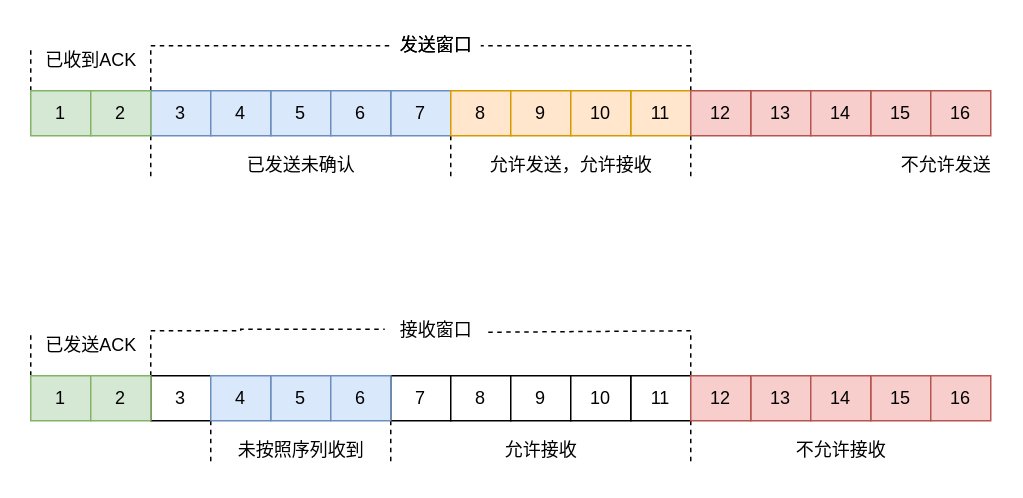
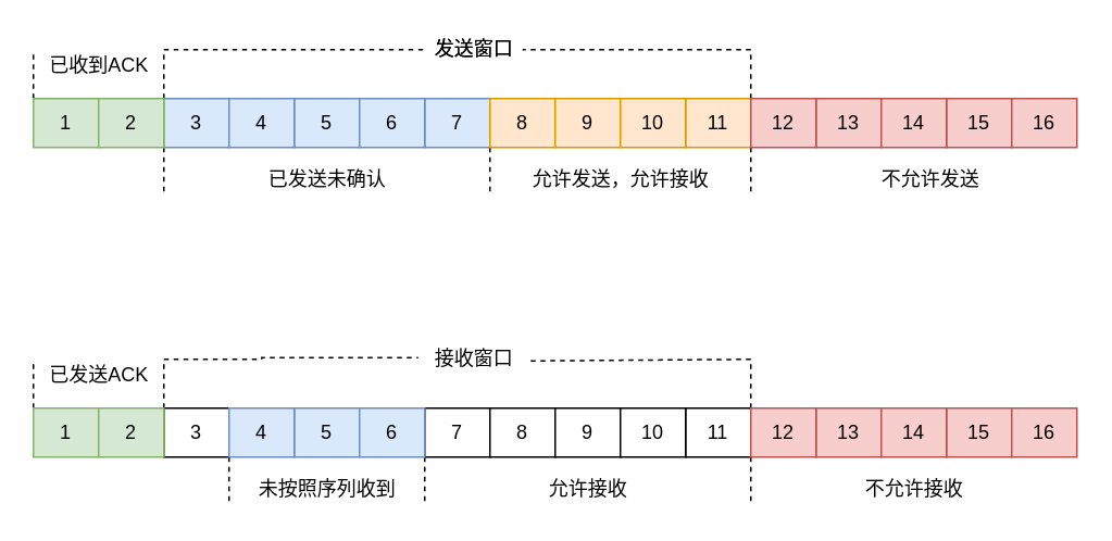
  <mxCell id="0" />
  <mxCell id="1" parent="0" />
  <mxCell id="2" style="edgeStyle=orthogonalEdgeStyle;rounded=0;orthogonalLoop=1;jettySize=auto;html=1;exitX=0;exitY=0;exitDx=0;exitDy=0;dashed=1;endArrow=none;endFill=0;" edge="1" parent="1" source="3"><mxGeometry relative="1" as="geometry"><mxPoint x="20" y="30" as="targetPoint" /></mxGeometry></mxCell>
  <mxCell id="3" value="1" style="rounded=0;whiteSpace=wrap;html=1;fillColor=#d5e8d4;strokeColor=#82b366;" vertex="1" parent="1"><mxGeometry x="20" y="60" width="40" height="30" as="geometry" /></mxCell>
  <mxCell id="4" style="edgeStyle=orthogonalEdgeStyle;rounded=0;orthogonalLoop=1;jettySize=auto;html=1;exitX=0;exitY=1;exitDx=0;exitDy=0;dashed=1;endArrow=none;endFill=0;" edge="1" parent="1" source="5"><mxGeometry relative="1" as="geometry"><mxPoint x="100" y="120" as="targetPoint" /></mxGeometry></mxCell>
  <mxCell id="5" value="3" style="rounded=0;whiteSpace=wrap;html=1;fillColor=#dae8fc;strokeColor=#6c8ebf;" vertex="1" parent="1"><mxGeometry x="100" y="60" width="40" height="30" as="geometry" /></mxCell>
  <mxCell id="6" style="edgeStyle=orthogonalEdgeStyle;rounded=0;orthogonalLoop=1;jettySize=auto;html=1;exitX=1;exitY=0;exitDx=0;exitDy=0;dashed=1;endArrow=none;endFill=0;entryX=-0.017;entryY=0.5;entryDx=0;entryDy=0;entryPerimeter=0;" edge="1" parent="1" source="7" target="24"><mxGeometry relative="1" as="geometry"><mxPoint x="170" y="30" as="targetPoint" /><Array as="points"><mxPoint x="100" y="30" /></Array></mxGeometry></mxCell>
  <mxCell id="7" value="2" style="rounded=0;whiteSpace=wrap;html=1;fillColor=#d5e8d4;strokeColor=#82b366;" vertex="1" parent="1"><mxGeometry x="60" y="60" width="40" height="30" as="geometry" /></mxCell>
  <mxCell id="8" value="5" style="rounded=0;whiteSpace=wrap;html=1;fillColor=#dae8fc;strokeColor=#6c8ebf;" vertex="1" parent="1"><mxGeometry x="180" y="60" width="40" height="30" as="geometry" /></mxCell>
  <mxCell id="9" value="4" style="rounded=0;whiteSpace=wrap;html=1;fillColor=#dae8fc;strokeColor=#6c8ebf;" vertex="1" parent="1"><mxGeometry x="140" y="60" width="40" height="30" as="geometry" /></mxCell>
  <mxCell id="10" style="edgeStyle=orthogonalEdgeStyle;rounded=0;orthogonalLoop=1;jettySize=auto;html=1;exitX=1;exitY=0;exitDx=0;exitDy=0;dashed=1;endArrow=none;endFill=0;" edge="1" parent="1" source="16" target="48"><mxGeometry relative="1" as="geometry"><mxPoint x="410" y="30" as="targetPoint" /><Array as="points"><mxPoint x="460" y="30" /></Array></mxGeometry></mxCell>
  <mxCell id="11" value="7" style="rounded=0;whiteSpace=wrap;html=1;fillColor=#dae8fc;strokeColor=#6c8ebf;" vertex="1" parent="1"><mxGeometry x="260" y="60" width="40" height="30" as="geometry" /></mxCell>
  <mxCell id="12" value="6" style="rounded=0;whiteSpace=wrap;html=1;fillColor=#dae8fc;strokeColor=#6c8ebf;" vertex="1" parent="1"><mxGeometry x="220" y="60" width="40" height="30" as="geometry" /></mxCell>
  <mxCell id="13" style="edgeStyle=orthogonalEdgeStyle;rounded=0;orthogonalLoop=1;jettySize=auto;html=1;exitX=0;exitY=1;exitDx=0;exitDy=0;dashed=1;endArrow=none;endFill=0;" edge="1" parent="1" source="14"><mxGeometry relative="1" as="geometry"><mxPoint x="300" y="120" as="targetPoint" /></mxGeometry></mxCell>
  <mxCell id="14" value="8" style="rounded=0;whiteSpace=wrap;html=1;fillColor=#ffe6cc;strokeColor=#d79b00;" vertex="1" parent="1"><mxGeometry x="300" y="60" width="40" height="30" as="geometry" /></mxCell>
  <mxCell id="15" value="9" style="rounded=0;whiteSpace=wrap;html=1;fillColor=#ffe6cc;strokeColor=#d79b00;" vertex="1" parent="1"><mxGeometry x="340" y="60" width="40" height="30" as="geometry" /></mxCell>
  <mxCell id="16" value="11" style="rounded=0;whiteSpace=wrap;html=1;fillColor=#ffe6cc;strokeColor=#d79b00;" vertex="1" parent="1"><mxGeometry x="420" y="60" width="40" height="30" as="geometry" /></mxCell>
  <mxCell id="17" value="10" style="rounded=0;whiteSpace=wrap;html=1;fillColor=#ffe6cc;strokeColor=#d79b00;" vertex="1" parent="1"><mxGeometry x="380" y="60" width="40" height="30" as="geometry" /></mxCell>
  <mxCell id="18" value="13" style="rounded=0;whiteSpace=wrap;html=1;fillColor=#f8cecc;strokeColor=#b85450;" vertex="1" parent="1"><mxGeometry x="500" y="60" width="40" height="30" as="geometry" /></mxCell>
  <mxCell id="19" style="edgeStyle=orthogonalEdgeStyle;rounded=0;orthogonalLoop=1;jettySize=auto;html=1;exitX=0;exitY=1;exitDx=0;exitDy=0;dashed=1;endArrow=none;endFill=0;" edge="1" parent="1" source="20"><mxGeometry relative="1" as="geometry"><mxPoint x="460" y="120" as="targetPoint" /></mxGeometry></mxCell>
  <mxCell id="20" value="12" style="rounded=0;whiteSpace=wrap;html=1;fillColor=#f8cecc;strokeColor=#b85450;" vertex="1" parent="1"><mxGeometry x="460" y="60" width="40" height="30" as="geometry" /></mxCell>
  <mxCell id="21" value="15" style="rounded=0;whiteSpace=wrap;html=1;fillColor=#f8cecc;strokeColor=#b85450;" vertex="1" parent="1"><mxGeometry x="580" y="60" width="40" height="30" as="geometry" /></mxCell>
  <mxCell id="22" value="14" style="rounded=0;whiteSpace=wrap;html=1;fillColor=#f8cecc;strokeColor=#b85450;" vertex="1" parent="1"><mxGeometry x="540" y="60" width="40" height="30" as="geometry" /></mxCell>
  <mxCell id="23" value="16" style="rounded=0;whiteSpace=wrap;html=1;fillColor=#f8cecc;strokeColor=#b85450;" vertex="1" parent="1"><mxGeometry x="620" y="60" width="40" height="30" as="geometry" /></mxCell>
  <mxCell id="24" value="发送窗口" style="text;html=1;align=center;verticalAlign=middle;resizable=0;points=[];autosize=1;strokeColor=none;" vertex="1" parent="1"><mxGeometry x="260" y="20" width="60" height="20" as="geometry" /></mxCell>
  <mxCell id="25" style="edgeStyle=orthogonalEdgeStyle;rounded=0;orthogonalLoop=1;jettySize=auto;html=1;exitX=0;exitY=0;exitDx=0;exitDy=0;dashed=1;endArrow=none;endFill=0;" edge="1" parent="1" source="26"><mxGeometry relative="1" as="geometry"><mxPoint x="20" y="220" as="targetPoint" /></mxGeometry></mxCell>
  <mxCell id="26" value="1" style="rounded=0;whiteSpace=wrap;html=1;fillColor=#d5e8d4;strokeColor=#82b366;" vertex="1" parent="1"><mxGeometry x="20" y="250" width="40" height="30" as="geometry" /></mxCell>
  <mxCell id="27" style="edgeStyle=orthogonalEdgeStyle;rounded=0;orthogonalLoop=1;jettySize=auto;html=1;exitX=1;exitY=1;exitDx=0;exitDy=0;dashed=1;endArrow=none;endFill=0;" edge="1" parent="1" source="28"><mxGeometry relative="1" as="geometry"><mxPoint x="140" y="310" as="targetPoint" /></mxGeometry></mxCell>
  <mxCell id="28" value="3" style="rounded=0;whiteSpace=wrap;html=1;" vertex="1" parent="1"><mxGeometry x="100" y="250" width="40" height="30" as="geometry" /></mxCell>
  <mxCell id="29" style="edgeStyle=orthogonalEdgeStyle;rounded=0;orthogonalLoop=1;jettySize=auto;html=1;exitX=1;exitY=0;exitDx=0;exitDy=0;dashed=1;endArrow=none;endFill=0;entryX=-0.067;entryY=0.45;entryDx=0;entryDy=0;entryPerimeter=0;" edge="1" parent="1" source="30" target="47"><mxGeometry relative="1" as="geometry"><mxPoint x="170" y="220" as="targetPoint" /><Array as="points"><mxPoint x="100" y="220" /><mxPoint x="160" y="220" /><mxPoint x="160" y="219" /></Array></mxGeometry></mxCell>
  <mxCell id="30" value="2" style="rounded=0;whiteSpace=wrap;html=1;fillColor=#d5e8d4;strokeColor=#82b366;" vertex="1" parent="1"><mxGeometry x="60" y="250" width="40" height="30" as="geometry" /></mxCell>
  <mxCell id="31" value="5" style="rounded=0;whiteSpace=wrap;html=1;fillColor=#dae8fc;strokeColor=#6c8ebf;" vertex="1" parent="1"><mxGeometry x="180" y="250" width="40" height="30" as="geometry" /></mxCell>
  <mxCell id="32" value="4" style="rounded=0;whiteSpace=wrap;html=1;fillColor=#dae8fc;strokeColor=#6c8ebf;" vertex="1" parent="1"><mxGeometry x="140" y="250" width="40" height="30" as="geometry" /></mxCell>
  <mxCell id="33" style="edgeStyle=orthogonalEdgeStyle;rounded=0;orthogonalLoop=1;jettySize=auto;html=1;exitX=1;exitY=0;exitDx=0;exitDy=0;dashed=1;endArrow=none;endFill=0;entryX=1.067;entryY=0.55;entryDx=0;entryDy=0;entryPerimeter=0;" edge="1" parent="1" source="40" target="47"><mxGeometry relative="1" as="geometry"><mxPoint x="240" y="220" as="targetPoint" /><Array as="points"><mxPoint x="460" y="220" /></Array></mxGeometry></mxCell>
  <mxCell id="34" style="edgeStyle=orthogonalEdgeStyle;rounded=0;orthogonalLoop=1;jettySize=auto;html=1;exitX=0;exitY=1;exitDx=0;exitDy=0;dashed=1;endArrow=none;endFill=0;" edge="1" parent="1" source="35"><mxGeometry relative="1" as="geometry"><mxPoint x="260" y="310" as="targetPoint" /></mxGeometry></mxCell>
  <mxCell id="35" value="7" style="rounded=0;whiteSpace=wrap;html=1;" vertex="1" parent="1"><mxGeometry x="260" y="250" width="40" height="30" as="geometry" /></mxCell>
  <mxCell id="36" value="6" style="rounded=0;whiteSpace=wrap;html=1;fillColor=#dae8fc;strokeColor=#6c8ebf;" vertex="1" parent="1"><mxGeometry x="220" y="250" width="40" height="30" as="geometry" /></mxCell>
  <mxCell id="37" value="8" style="rounded=0;whiteSpace=wrap;html=1;" vertex="1" parent="1"><mxGeometry x="300" y="250" width="40" height="30" as="geometry" /></mxCell>
  <mxCell id="38" value="9" style="rounded=0;whiteSpace=wrap;html=1;" vertex="1" parent="1"><mxGeometry x="340" y="250" width="40" height="30" as="geometry" /></mxCell>
  <mxCell id="39" style="edgeStyle=orthogonalEdgeStyle;rounded=0;orthogonalLoop=1;jettySize=auto;html=1;exitX=1;exitY=1;exitDx=0;exitDy=0;dashed=1;endArrow=none;endFill=0;" edge="1" parent="1" source="40"><mxGeometry relative="1" as="geometry"><mxPoint x="460" y="310" as="targetPoint" /></mxGeometry></mxCell>
  <mxCell id="40" value="11" style="rounded=0;whiteSpace=wrap;html=1;" vertex="1" parent="1"><mxGeometry x="420" y="250" width="40" height="30" as="geometry" /></mxCell>
  <mxCell id="41" value="10" style="rounded=0;whiteSpace=wrap;html=1;" vertex="1" parent="1"><mxGeometry x="380" y="250" width="40" height="30" as="geometry" /></mxCell>
  <mxCell id="42" value="13" style="rounded=0;whiteSpace=wrap;html=1;fillColor=#f8cecc;strokeColor=#b85450;" vertex="1" parent="1"><mxGeometry x="500" y="250" width="40" height="30" as="geometry" /></mxCell>
  <mxCell id="43" value="12" style="rounded=0;whiteSpace=wrap;html=1;fillColor=#f8cecc;strokeColor=#b85450;" vertex="1" parent="1"><mxGeometry x="460" y="250" width="40" height="30" as="geometry" /></mxCell>
  <mxCell id="44" value="15" style="rounded=0;whiteSpace=wrap;html=1;fillColor=#f8cecc;strokeColor=#b85450;" vertex="1" parent="1"><mxGeometry x="580" y="250" width="40" height="30" as="geometry" /></mxCell>
  <mxCell id="45" value="14" style="rounded=0;whiteSpace=wrap;html=1;fillColor=#f8cecc;strokeColor=#b85450;" vertex="1" parent="1"><mxGeometry x="540" y="250" width="40" height="30" as="geometry" /></mxCell>
  <mxCell id="46" value="16" style="rounded=0;whiteSpace=wrap;html=1;fillColor=#f8cecc;strokeColor=#b85450;" vertex="1" parent="1"><mxGeometry x="620" y="250" width="40" height="30" as="geometry" /></mxCell>
  <mxCell id="47" value="接收窗口" style="text;html=1;align=center;verticalAlign=middle;resizable=0;points=[];autosize=1;strokeColor=none;" vertex="1" parent="1"><mxGeometry x="260" y="210" width="60" height="20" as="geometry" /></mxCell>
  <mxCell id="48" value="发送窗口" style="text;html=1;align=center;verticalAlign=middle;resizable=0;points=[];autosize=1;strokeColor=none;" vertex="1" parent="1"><mxGeometry x="260" y="20" width="60" height="20" as="geometry" /></mxCell>
  <mxCell id="49" value="已收到ACK" style="text;html=1;align=center;verticalAlign=middle;resizable=0;points=[];autosize=1;strokeColor=none;" vertex="1" parent="1"><mxGeometry x="20" y="30" width="80" height="20" as="geometry" /></mxCell>
  <mxCell id="50" value="已发送未确认" style="text;html=1;align=center;verticalAlign=middle;resizable=0;points=[];autosize=1;strokeColor=none;" vertex="1" parent="1"><mxGeometry x="155" y="100" width="90" height="20" as="geometry" /></mxCell>
  <mxCell id="51" value="允许发送，允许接收" style="text;html=1;align=center;verticalAlign=middle;resizable=0;points=[];autosize=1;strokeColor=none;" vertex="1" parent="1"><mxGeometry x="320" y="100" width="120" height="20" as="geometry" /></mxCell>
- <mxCell id="52" value="不允许发送" style="text;html=1;align=center;verticalAlign=middle;resizable=0;points=[];autosize=1;strokeColor=none;" vertex="1" parent="1"><mxGeometry x="590" y="100" width="80" height="20" as="geometry" /></mxCell>
+ <mxCell id="52" value="不允许发送" style="text;html=1;align=center;verticalAlign=middle;resizable=0;points=[];autosize=1;strokeColor=none;" vertex="1" parent="1"><mxGeometry x="530" y="100" width="80" height="20" as="geometry" /></mxCell>
  <mxCell id="53" value="不允许接收" style="text;html=1;align=center;verticalAlign=middle;resizable=0;points=[];autosize=1;strokeColor=none;" vertex="1" parent="1"><mxGeometry x="520" y="290" width="80" height="20" as="geometry" /></mxCell>
  <mxCell id="54" value="已发送ACK" style="text;html=1;align=center;verticalAlign=middle;resizable=0;points=[];autosize=1;strokeColor=none;" vertex="1" parent="1"><mxGeometry x="20" y="220" width="80" height="20" as="geometry" /></mxCell>
  <mxCell id="55" value="未按照序列收到" style="text;html=1;align=center;verticalAlign=middle;resizable=0;points=[];autosize=1;strokeColor=none;" vertex="1" parent="1"><mxGeometry x="150" y="290" width="100" height="20" as="geometry" /></mxCell>
  <mxCell id="56" value="允许接收" style="text;html=1;align=center;verticalAlign=middle;resizable=0;points=[];autosize=1;strokeColor=none;" vertex="1" parent="1"><mxGeometry x="330" y="290" width="60" height="20" as="geometry" /></mxCell>
